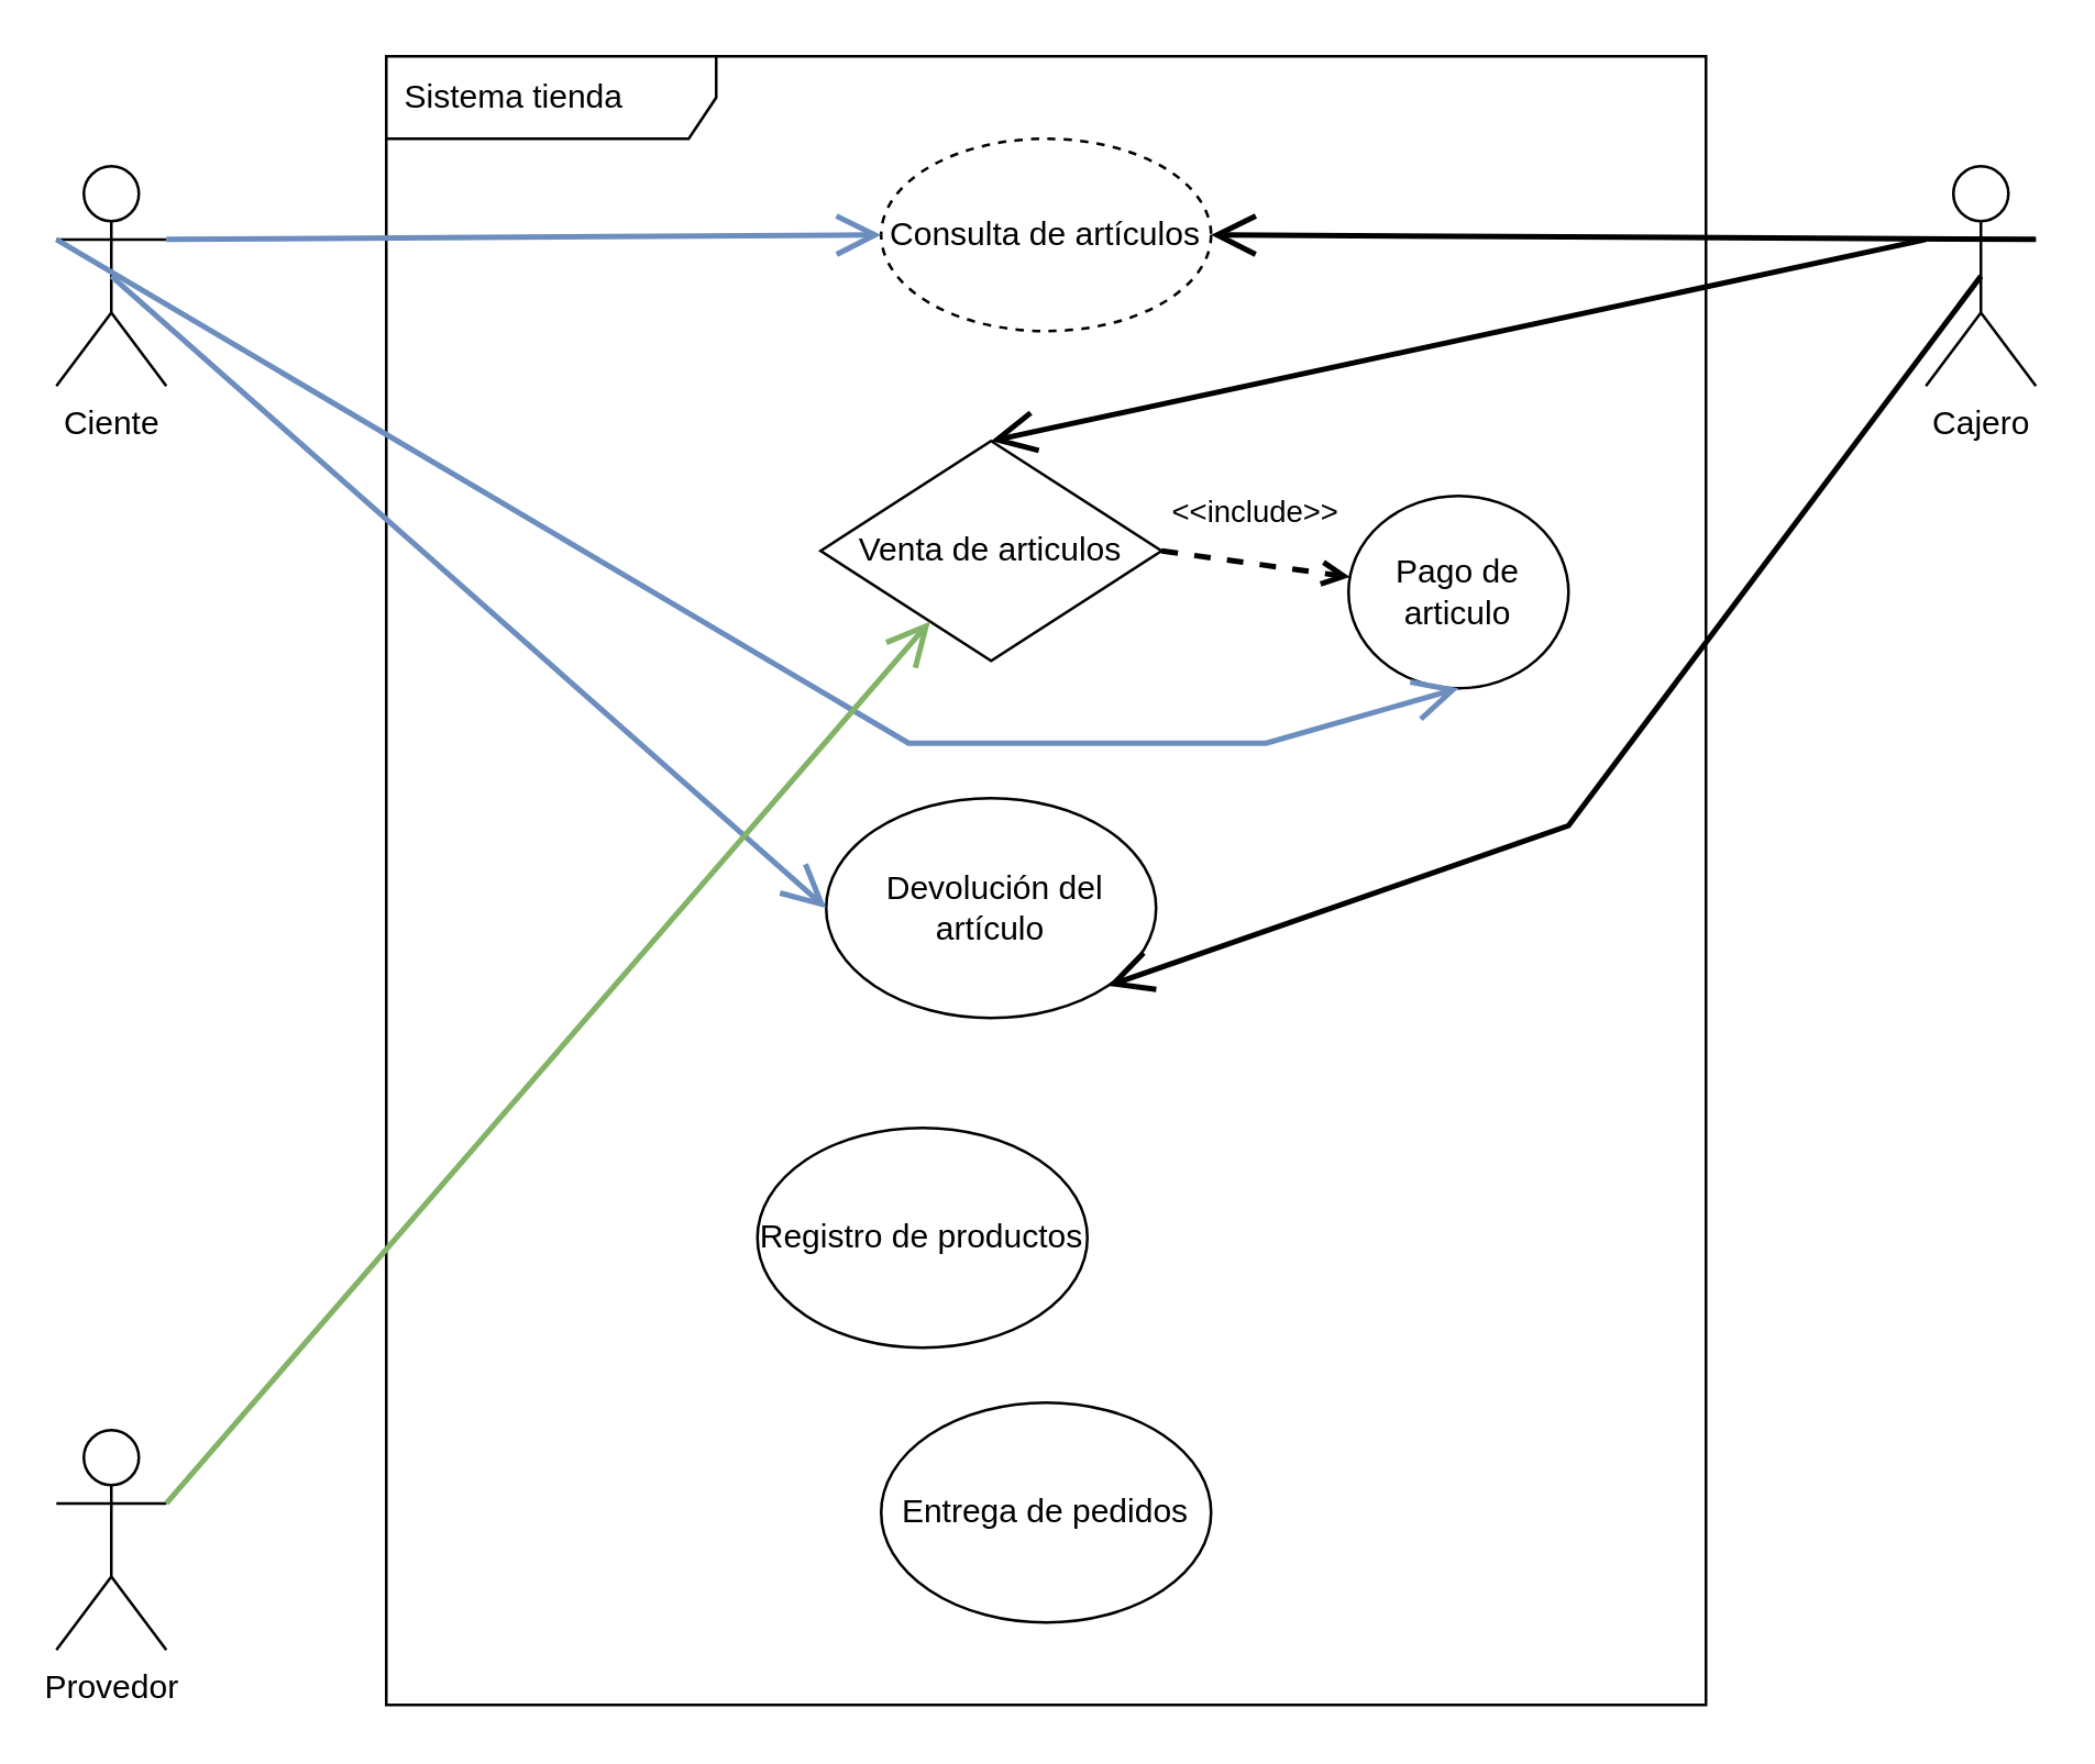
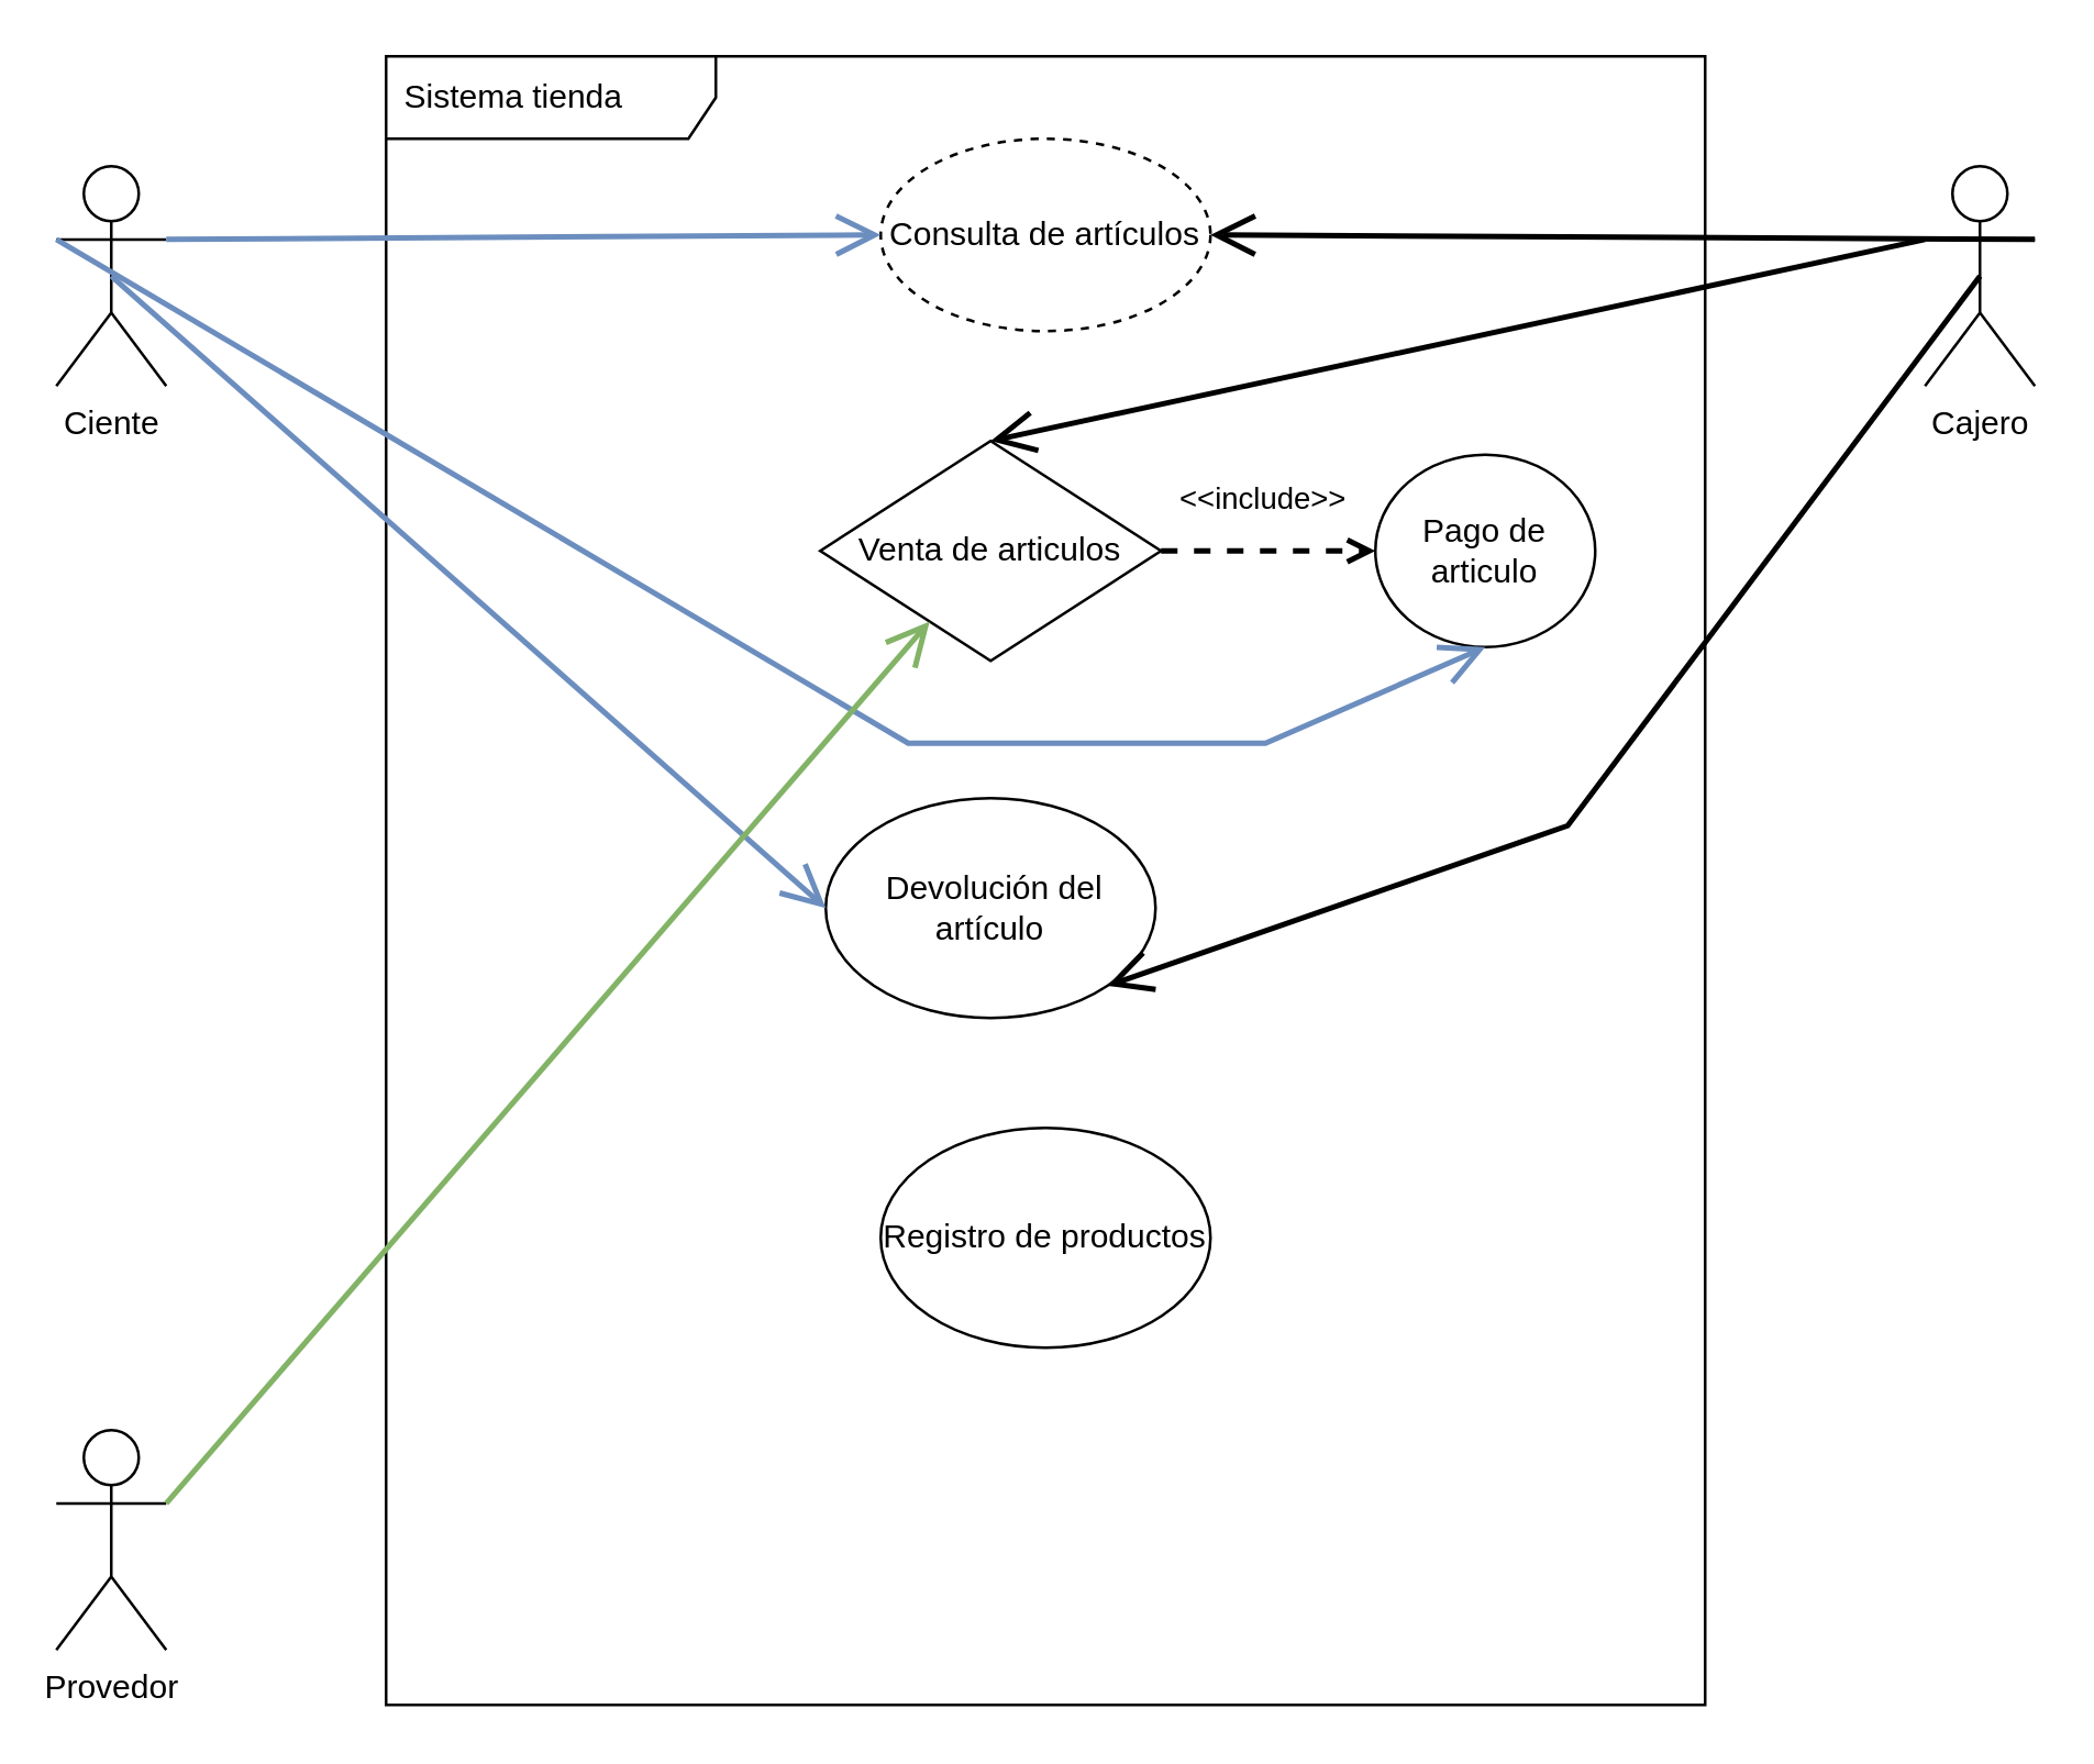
  <mxCell id="0" />
  <mxCell id="1" parent="0" />
  <mxCell id="2" value="Sistema tienda" style="shape=umlFrame;whiteSpace=wrap;html=1;width=120;height=30;boundedLbl=1;verticalAlign=middle;align=left;spacingLeft=5;" vertex="1" parent="1"><mxGeometry x="140" y="20" width="480" height="600" as="geometry" /></mxCell>
  <mxCell id="3" value="&lt;font style=&quot;vertical-align: inherit&quot;&gt;&lt;font style=&quot;vertical-align: inherit&quot;&gt;Ciente&lt;/font&gt;&lt;/font&gt;" style="shape=umlActor;verticalLabelPosition=bottom;verticalAlign=top;html=1;outlineConnect=0;" parent="1" vertex="1"><mxGeometry x="20" y="60" width="40" height="80" as="geometry" /></mxCell>
  <mxCell id="4" value="&lt;font style=&quot;vertical-align: inherit&quot;&gt;&lt;font style=&quot;vertical-align: inherit&quot;&gt;Consulta de artículos&lt;/font&gt;&lt;/font&gt;" style="ellipse;whiteSpace=wrap;html=1;dashed=1;" parent="1" vertex="1"><mxGeometry x="320" y="50" width="120" height="70" as="geometry" /></mxCell>
  <mxCell id="5" value="&lt;font style=&quot;vertical-align: inherit&quot;&gt;&lt;font style=&quot;vertical-align: inherit&quot;&gt;&lt;font style=&quot;vertical-align: inherit&quot;&gt;&lt;font style=&quot;vertical-align: inherit&quot;&gt;&lt;font style=&quot;vertical-align: inherit&quot;&gt;&lt;font style=&quot;vertical-align: inherit&quot;&gt;&lt;font style=&quot;vertical-align: inherit&quot;&gt;&lt;font style=&quot;vertical-align: inherit&quot;&gt;Venta de articulos&lt;/font&gt;&lt;/font&gt;&lt;/font&gt;&lt;/font&gt;&lt;/font&gt;&lt;/font&gt;&lt;/font&gt;&lt;/font&gt;" style="rhombus;whiteSpace=wrap;html=1;" parent="1" vertex="1"><mxGeometry x="298" y="160" width="124" height="80" as="geometry" /></mxCell>
  <mxCell id="6" value="&lt;font style=&quot;vertical-align: inherit&quot;&gt;&lt;font style=&quot;vertical-align: inherit&quot;&gt;&amp;nbsp;Devolución del artículo&lt;/font&gt;&lt;/font&gt;" style="ellipse;whiteSpace=wrap;html=1;" parent="1" vertex="1"><mxGeometry x="300" y="290" width="120" height="80" as="geometry" /></mxCell>
- <mxCell id="7" value="&lt;font style=&quot;vertical-align: inherit&quot;&gt;&lt;font style=&quot;vertical-align: inherit&quot;&gt;&lt;font style=&quot;vertical-align: inherit&quot;&gt;&lt;font style=&quot;vertical-align: inherit&quot;&gt;Registro de productos&lt;/font&gt;&lt;/font&gt;&lt;/font&gt;&lt;/font&gt;" style="ellipse;whiteSpace=wrap;html=1;" parent="1" vertex="1"><mxGeometry x="275" y="410" width="120" height="80" as="geometry" /></mxCell>
- <mxCell id="8" value="&lt;font style=&quot;vertical-align: inherit&quot;&gt;&lt;font style=&quot;vertical-align: inherit&quot;&gt;Entrega de pedidos&lt;/font&gt;&lt;/font&gt;" style="ellipse;whiteSpace=wrap;html=1;" parent="1" vertex="1"><mxGeometry x="320" y="510" width="120" height="80" as="geometry" /></mxCell>
- <mxCell id="9" value="&lt;font style=&quot;vertical-align: inherit&quot;&gt;&lt;font style=&quot;vertical-align: inherit&quot;&gt;&lt;font style=&quot;vertical-align: inherit&quot;&gt;&lt;font style=&quot;vertical-align: inherit&quot;&gt;&lt;font style=&quot;vertical-align: inherit&quot;&gt;&lt;font style=&quot;vertical-align: inherit&quot;&gt;&lt;font style=&quot;vertical-align: inherit&quot;&gt;&lt;font style=&quot;vertical-align: inherit&quot;&gt;Pago de articulo&lt;/font&gt;&lt;/font&gt;&lt;/font&gt;&lt;/font&gt;&lt;/font&gt;&lt;/font&gt;&lt;/font&gt;&lt;/font&gt;" style="ellipse;whiteSpace=wrap;html=1;" parent="1" vertex="1"><mxGeometry x="490" y="180" width="80" height="70" as="geometry" /></mxCell>
+ <mxCell id="7" value="&lt;font style=&quot;vertical-align: inherit&quot;&gt;&lt;font style=&quot;vertical-align: inherit&quot;&gt;&lt;font style=&quot;vertical-align: inherit&quot;&gt;&lt;font style=&quot;vertical-align: inherit&quot;&gt;Registro de productos&lt;/font&gt;&lt;/font&gt;&lt;/font&gt;&lt;/font&gt;" style="ellipse;whiteSpace=wrap;html=1;" parent="1" vertex="1"><mxGeometry x="320" y="410" width="120" height="80" as="geometry" /></mxCell>
+ <mxCell id="9" value="&lt;font style=&quot;vertical-align: inherit&quot;&gt;&lt;font style=&quot;vertical-align: inherit&quot;&gt;&lt;font style=&quot;vertical-align: inherit&quot;&gt;&lt;font style=&quot;vertical-align: inherit&quot;&gt;&lt;font style=&quot;vertical-align: inherit&quot;&gt;&lt;font style=&quot;vertical-align: inherit&quot;&gt;&lt;font style=&quot;vertical-align: inherit&quot;&gt;&lt;font style=&quot;vertical-align: inherit&quot;&gt;Pago de articulo&lt;/font&gt;&lt;/font&gt;&lt;/font&gt;&lt;/font&gt;&lt;/font&gt;&lt;/font&gt;&lt;/font&gt;&lt;/font&gt;" style="ellipse;whiteSpace=wrap;html=1;" parent="1" vertex="1"><mxGeometry x="500" y="165" width="80" height="70" as="geometry" /></mxCell>
  <mxCell id="10" value="&amp;lt;&amp;lt;include&amp;gt;&amp;gt;" style="html=1;verticalAlign=bottom;labelBackgroundColor=none;endArrow=open;endFill=0;dashed=1;rounded=0;exitX=1;exitY=0.5;exitDx=0;exitDy=0;strokeWidth=2;" parent="1" source="5" target="9" edge="1"><mxGeometry x="-0.053" y="10" width="160" relative="1" as="geometry"><mxPoint x="270" y="270" as="sourcePoint" /><mxPoint x="430" y="270" as="targetPoint" /><mxPoint as="offset" /></mxGeometry></mxCell>
  <mxCell id="11" value="&lt;font style=&quot;vertical-align: inherit&quot;&gt;&lt;font style=&quot;vertical-align: inherit&quot;&gt;Cajero&lt;/font&gt;&lt;/font&gt;" style="shape=umlActor;verticalLabelPosition=bottom;verticalAlign=top;html=1;" parent="1" vertex="1"><mxGeometry x="700" y="60" width="40" height="80" as="geometry" /></mxCell>
  <mxCell id="12" value="" style="endArrow=open;endFill=1;endSize=12;html=1;rounded=0;strokeWidth=2;exitX=1;exitY=0.333;exitDx=0;exitDy=0;exitPerimeter=0;entryX=0;entryY=0.5;entryDx=0;entryDy=0;fillColor=#dae8fc;strokeColor=#6c8ebf;" parent="1" source="3" target="4" edge="1"><mxGeometry width="160" relative="1" as="geometry"><mxPoint x="30" y="110" as="sourcePoint" /><mxPoint x="190" y="110" as="targetPoint" /></mxGeometry></mxCell>
  <mxCell id="13" value="" style="endArrow=open;endFill=1;endSize=12;html=1;rounded=0;strokeWidth=2;exitX=0.5;exitY=0.5;exitDx=0;exitDy=0;exitPerimeter=0;entryX=0;entryY=0.5;entryDx=0;entryDy=0;fillColor=#dae8fc;strokeColor=#6c8ebf;" parent="1" source="3" target="6" edge="1"><mxGeometry width="160" relative="1" as="geometry"><mxPoint x="10" y="140" as="sourcePoint" /><mxPoint x="170" y="140" as="targetPoint" /></mxGeometry></mxCell>
  <mxCell id="14" value="" style="endArrow=open;endFill=1;endSize=12;html=1;rounded=0;strokeWidth=2;exitX=0;exitY=0.333;exitDx=0;exitDy=0;exitPerimeter=0;entryX=0.5;entryY=0;entryDx=0;entryDy=0;" parent="1" source="11" target="5" edge="1"><mxGeometry width="160" relative="1" as="geometry"><mxPoint x="270" y="270" as="sourcePoint" /><mxPoint x="430" y="270" as="targetPoint" /></mxGeometry></mxCell>
  <mxCell id="15" value="" style="endArrow=open;endFill=1;endSize=12;html=1;rounded=0;strokeWidth=2;exitX=0;exitY=0.333;exitDx=0;exitDy=0;exitPerimeter=0;entryX=0.5;entryY=1;entryDx=0;entryDy=0;fillColor=#dae8fc;strokeColor=#6c8ebf;" parent="1" source="3" target="9" edge="1"><mxGeometry width="160" relative="1" as="geometry"><mxPoint x="100" y="159" as="sourcePoint" /><mxPoint x="590" y="270" as="targetPoint" /><Array as="points"><mxPoint x="330" y="270" /><mxPoint x="460" y="270" /></Array></mxGeometry></mxCell>
  <mxCell id="16" value="&lt;font style=&quot;vertical-align: inherit&quot;&gt;&lt;font style=&quot;vertical-align: inherit&quot;&gt;Provedor&lt;/font&gt;&lt;/font&gt;" style="shape=umlActor;verticalLabelPosition=bottom;verticalAlign=top;html=1;" parent="1" vertex="1"><mxGeometry x="20" y="520" width="40" height="80" as="geometry" /></mxCell>
  <mxCell id="17" value="" style="endArrow=open;endFill=1;endSize=12;html=1;rounded=0;strokeWidth=2;exitX=1;exitY=0.333;exitDx=0;exitDy=0;exitPerimeter=0;fillColor=#d5e8d4;strokeColor=#82b366;" parent="1" source="16" target="5" edge="1"><mxGeometry width="160" relative="1" as="geometry"><mxPoint x="40" y="530" as="sourcePoint" /><mxPoint x="200" y="530" as="targetPoint" /></mxGeometry></mxCell>
  <mxCell id="18" value="" style="endArrow=open;endFill=1;endSize=12;html=1;rounded=0;strokeWidth=2;exitX=1;exitY=0.333;exitDx=0;exitDy=0;exitPerimeter=0;entryX=1;entryY=0.5;entryDx=0;entryDy=0;" parent="1" source="11" target="4" edge="1"><mxGeometry width="160" relative="1" as="geometry"><mxPoint x="280" y="200" as="sourcePoint" /><mxPoint x="440" y="200" as="targetPoint" /></mxGeometry></mxCell>
  <mxCell id="19" value="" style="endArrow=open;endFill=1;endSize=12;html=1;rounded=0;strokeWidth=2;exitX=0.5;exitY=0.5;exitDx=0;exitDy=0;exitPerimeter=0;entryX=1;entryY=1;entryDx=0;entryDy=0;fillColor=#dae8fc;strokeColor=#000000;" edge="1" parent="1" source="11" target="6"><mxGeometry width="160" relative="1" as="geometry"><mxPoint x="10" y="130" as="sourcePoint" /><mxPoint x="314" y="330" as="targetPoint" /><Array as="points"><mxPoint x="570" y="300" /></Array></mxGeometry></mxCell>
